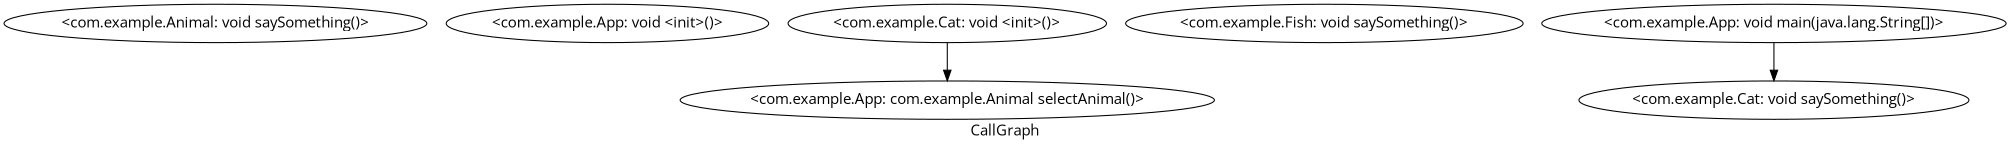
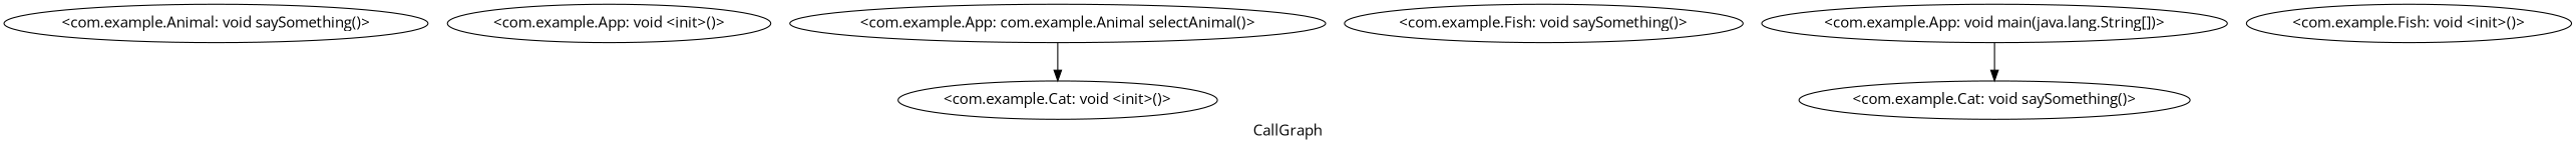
  digraph {
    fontname="Open Sans"
    label=CallGraph
    node [fontname="Open Sans"]
    edge [fontname="Open Sans"]
    "<com.example.Animal: void saySomething()>"
    "<com.example.App: void <init>()>"
    "<com.example.App: com.example.Animal selectAnimal()>"
    "<com.example.Cat: void <init>()>"
    "<com.example.Fish: void saySomething()>"
    "<com.example.App: void main(java.lang.String[])>"
    "<com.example.Cat: void saySomething()>"
-   "<com.example.Cat: void <init>()>" -> "<com.example.App: com.example.Animal selectAnimal()>"
+   "<com.example.Fish: void <init>()>"
+   "<com.example.App: com.example.Animal selectAnimal()>" -> "<com.example.Cat: void <init>()>"
    "<com.example.App: void main(java.lang.String[])>" -> "<com.example.Cat: void saySomething()>"
  }
